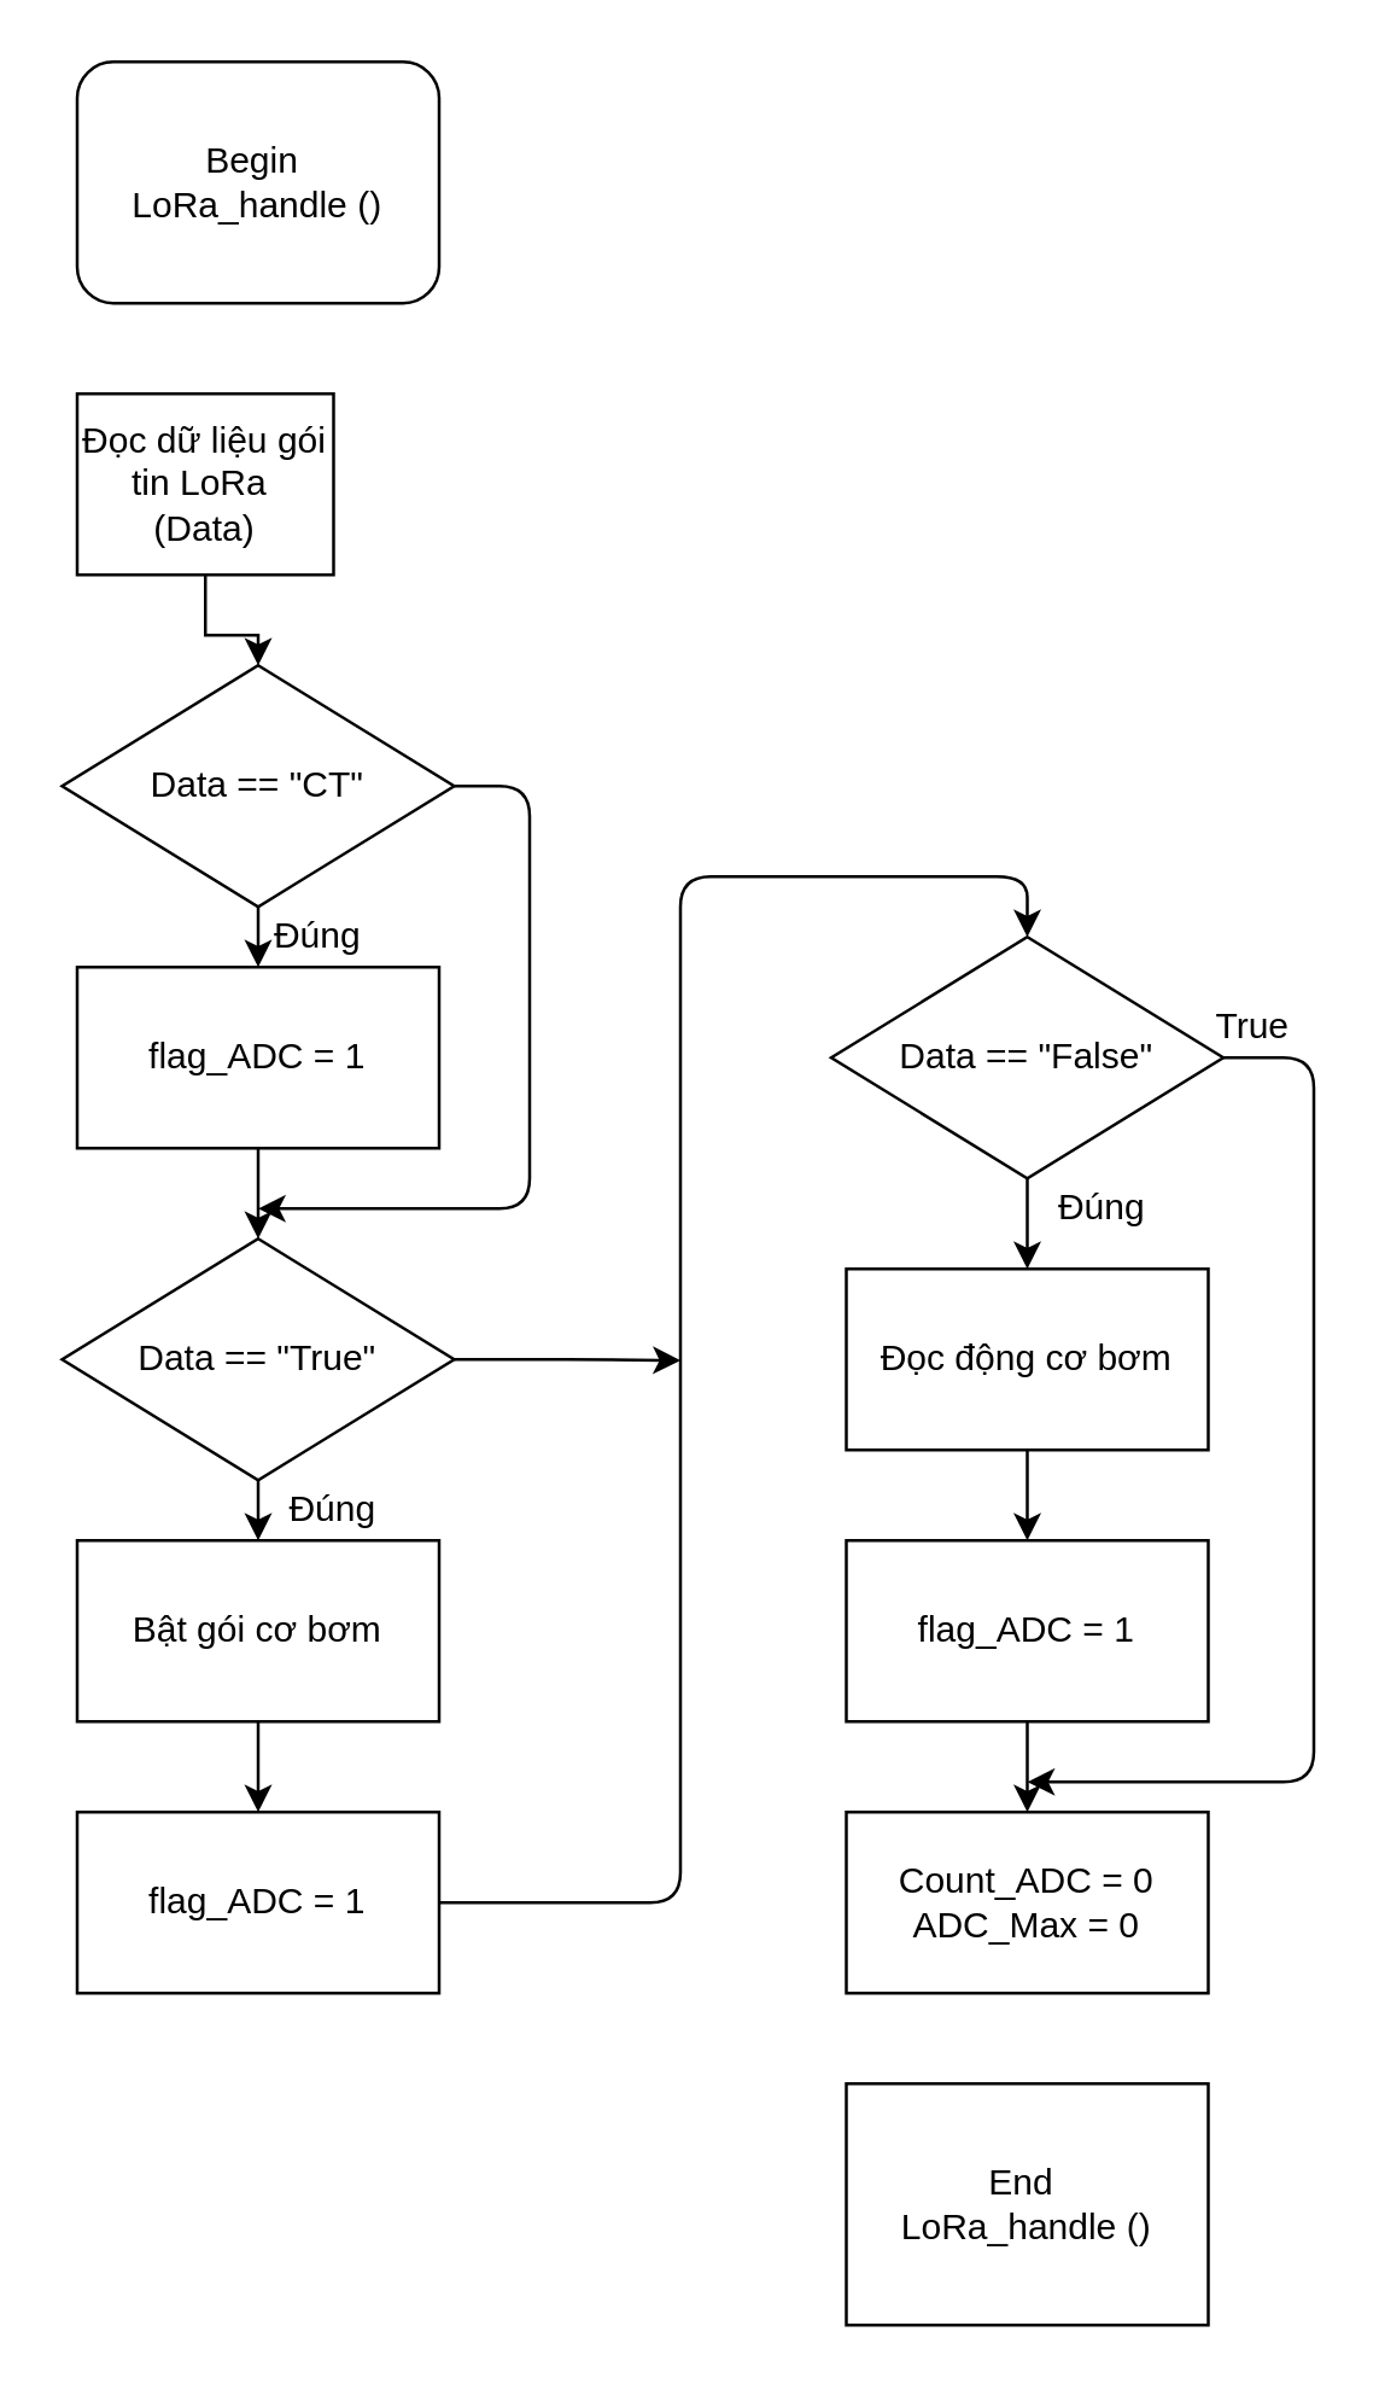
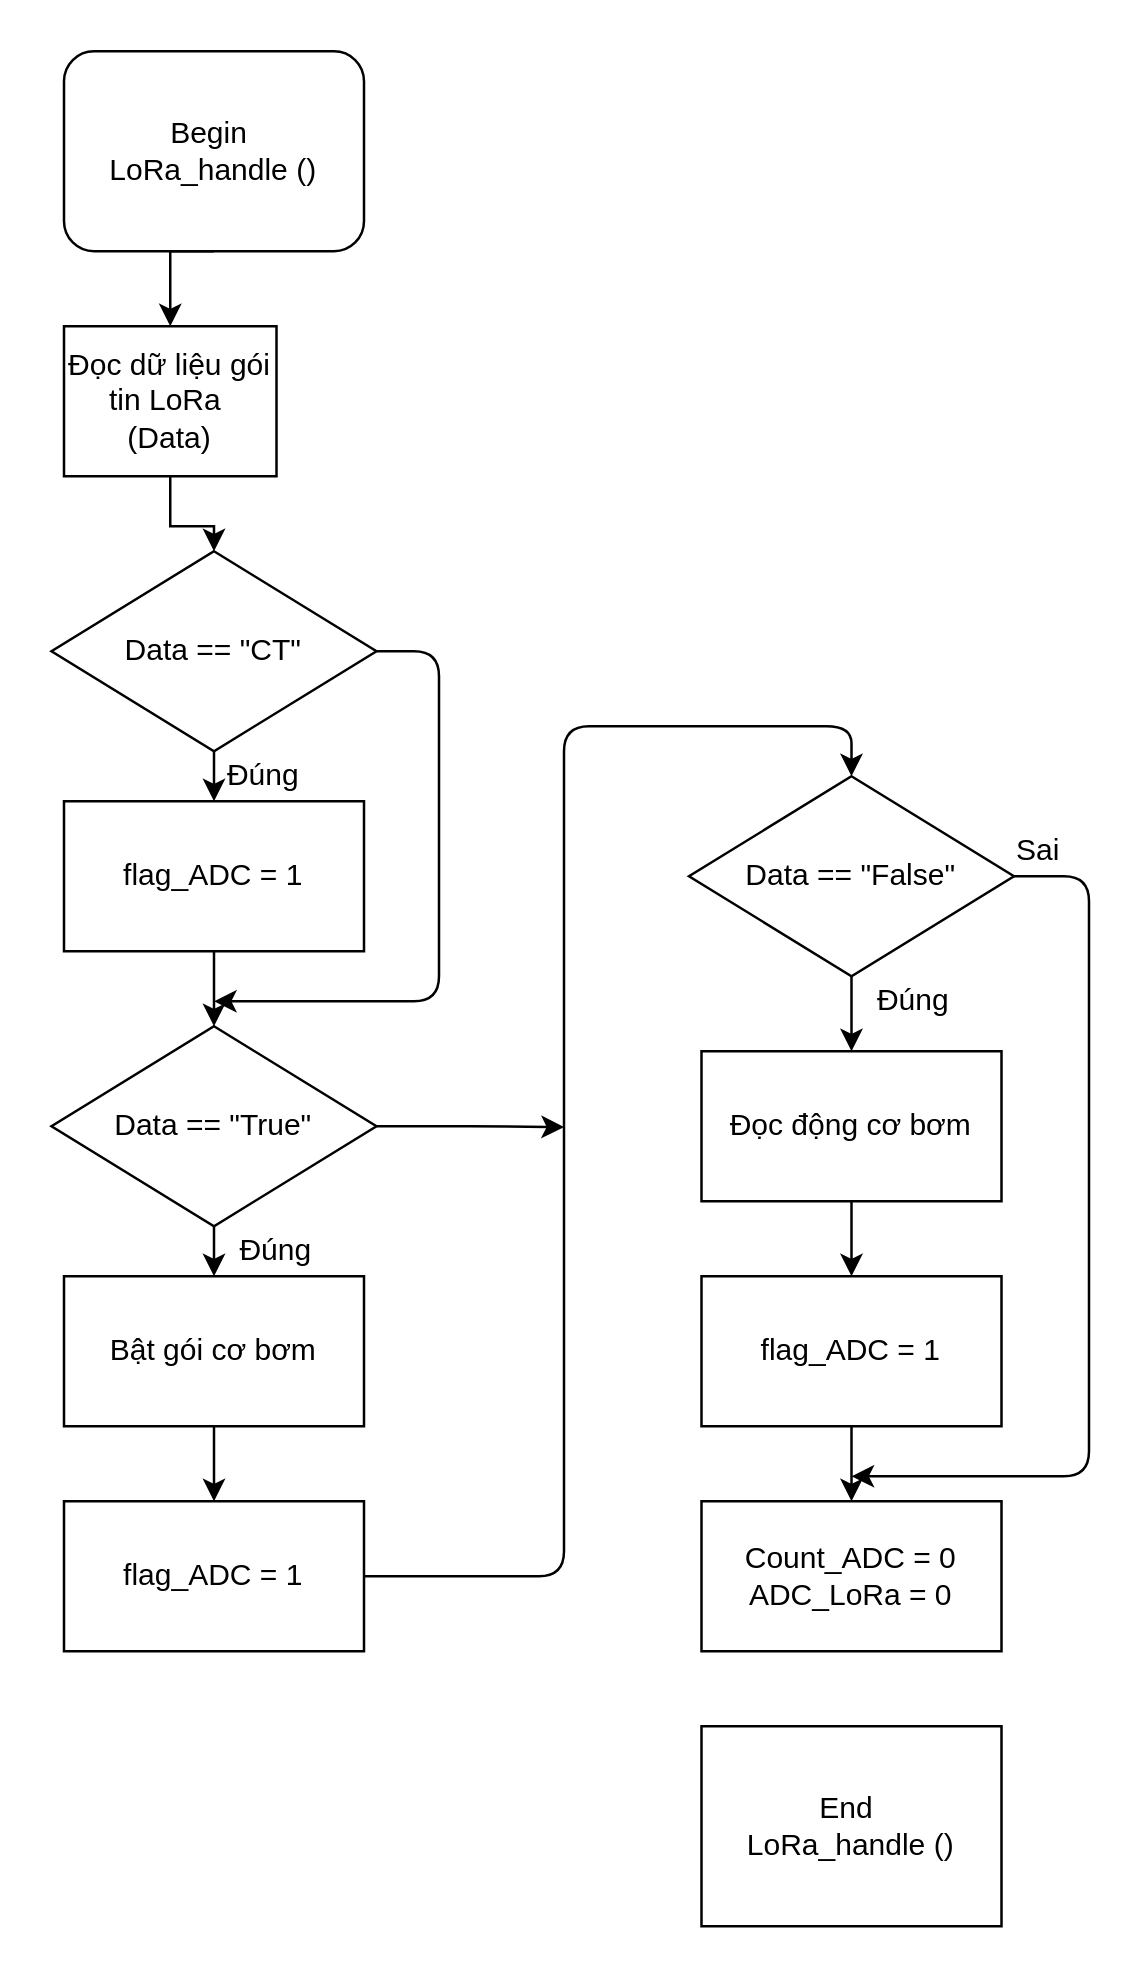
  <mxCell id="0" />
  <mxCell id="1" parent="0" />
+ <mxCell id="2" style="edgeStyle=orthogonalEdgeStyle;rounded=0;orthogonalLoop=1;jettySize=auto;html=1;exitX=0.5;exitY=1;exitDx=0;exitDy=0;entryX=0.5;entryY=0;entryDx=0;entryDy=0;" edge="1" parent="1" source="3" target="5"><mxGeometry relative="1" as="geometry" /></mxCell>
  <mxCell id="3" value="Begin&amp;nbsp;&lt;br&gt;LoRa_handle ()" style="whiteSpace=wrap;html=1;rounded=1;" vertex="1" parent="1"><mxGeometry x="25" y="20" width="120" height="80" as="geometry" /></mxCell>
  <mxCell id="4" style="edgeStyle=orthogonalEdgeStyle;rounded=0;orthogonalLoop=1;jettySize=auto;html=1;exitX=0.5;exitY=1;exitDx=0;exitDy=0;" edge="1" parent="1" source="5" target="7"><mxGeometry relative="1" as="geometry" /></mxCell>
  <mxCell id="5" value="Đọc dữ liệu gói tin LoRa&amp;nbsp; (Data)" style="rounded=0;whiteSpace=wrap;html=1;" vertex="1" parent="1"><mxGeometry x="25" y="130" width="85" height="60" as="geometry" /></mxCell>
  <mxCell id="6" style="edgeStyle=orthogonalEdgeStyle;rounded=0;orthogonalLoop=1;jettySize=auto;html=1;exitX=0.5;exitY=1;exitDx=0;exitDy=0;entryX=0.5;entryY=0;entryDx=0;entryDy=0;" edge="1" parent="1" source="7" target="9"><mxGeometry relative="1" as="geometry" /></mxCell>
  <mxCell id="7" value="Data == &quot;CT&quot;" style="rhombus;whiteSpace=wrap;html=1;" vertex="1" parent="1"><mxGeometry x="20" y="220" width="130" height="80" as="geometry" /></mxCell>
  <mxCell id="8" style="edgeStyle=orthogonalEdgeStyle;rounded=0;orthogonalLoop=1;jettySize=auto;html=1;exitX=0.5;exitY=1;exitDx=0;exitDy=0;entryX=0.5;entryY=0;entryDx=0;entryDy=0;" edge="1" parent="1" source="9" target="12"><mxGeometry relative="1" as="geometry" /></mxCell>
  <mxCell id="9" value="flag_ADC = 1" style="rounded=0;whiteSpace=wrap;html=1;" vertex="1" parent="1"><mxGeometry x="25" y="320" width="120" height="60" as="geometry" /></mxCell>
  <mxCell id="10" style="edgeStyle=orthogonalEdgeStyle;rounded=0;orthogonalLoop=1;jettySize=auto;html=1;exitX=0.5;exitY=1;exitDx=0;exitDy=0;entryX=0.5;entryY=0;entryDx=0;entryDy=0;" edge="1" parent="1" source="12" target="14"><mxGeometry relative="1" as="geometry" /></mxCell>
  <mxCell id="11" style="edgeStyle=orthogonalEdgeStyle;rounded=0;orthogonalLoop=1;jettySize=auto;html=1;exitX=1;exitY=0.5;exitDx=0;exitDy=0;" edge="1" parent="1" source="12"><mxGeometry relative="1" as="geometry"><mxPoint x="225" y="450.333" as="targetPoint" /></mxGeometry></mxCell>
  <mxCell id="12" value="Data == &quot;True&quot;" style="rhombus;whiteSpace=wrap;html=1;" vertex="1" parent="1"><mxGeometry x="20" y="410" width="130" height="80" as="geometry" /></mxCell>
  <mxCell id="13" style="edgeStyle=orthogonalEdgeStyle;rounded=0;orthogonalLoop=1;jettySize=auto;html=1;exitX=0.5;exitY=1;exitDx=0;exitDy=0;entryX=0.5;entryY=0;entryDx=0;entryDy=0;" edge="1" parent="1" source="14" target="15"><mxGeometry relative="1" as="geometry" /></mxCell>
  <mxCell id="14" value="Bật gói cơ bơm" style="rounded=0;whiteSpace=wrap;html=1;" vertex="1" parent="1"><mxGeometry x="25" y="510" width="120" height="60" as="geometry" /></mxCell>
  <mxCell id="15" value="flag_ADC = 1" style="rounded=0;whiteSpace=wrap;html=1;" vertex="1" parent="1"><mxGeometry x="25" y="600" width="120" height="60" as="geometry" /></mxCell>
  <mxCell id="16" style="edgeStyle=orthogonalEdgeStyle;rounded=0;orthogonalLoop=1;jettySize=auto;html=1;exitX=0.5;exitY=1;exitDx=0;exitDy=0;entryX=0.5;entryY=0;entryDx=0;entryDy=0;" edge="1" source="17" target="19" parent="1"><mxGeometry relative="1" as="geometry" /></mxCell>
  <mxCell id="17" value="Data == &quot;False&quot;" style="rhombus;whiteSpace=wrap;html=1;" vertex="1" parent="1"><mxGeometry x="275" y="310" width="130" height="80" as="geometry" /></mxCell>
  <mxCell id="18" style="edgeStyle=orthogonalEdgeStyle;rounded=0;orthogonalLoop=1;jettySize=auto;html=1;exitX=0.5;exitY=1;exitDx=0;exitDy=0;entryX=0.5;entryY=0;entryDx=0;entryDy=0;" edge="1" source="19" target="21" parent="1"><mxGeometry relative="1" as="geometry" /></mxCell>
  <mxCell id="19" value="Đọc động cơ bơm" style="rounded=0;whiteSpace=wrap;html=1;" vertex="1" parent="1"><mxGeometry x="280" y="420" width="120" height="60" as="geometry" /></mxCell>
  <mxCell id="20" style="edgeStyle=orthogonalEdgeStyle;rounded=0;orthogonalLoop=1;jettySize=auto;html=1;exitX=0.5;exitY=1;exitDx=0;exitDy=0;entryX=0.5;entryY=0;entryDx=0;entryDy=0;" edge="1" parent="1" source="21" target="27"><mxGeometry relative="1" as="geometry" /></mxCell>
  <mxCell id="21" value="flag_ADC = 1" style="rounded=0;whiteSpace=wrap;html=1;" vertex="1" parent="1"><mxGeometry x="280" y="510" width="120" height="60" as="geometry" /></mxCell>
  <mxCell id="22" value="End&amp;nbsp;&lt;br&gt;LoRa_handle ()" style="whiteSpace=wrap;html=1;rounded=0;" vertex="1" parent="1"><mxGeometry x="280" y="690" width="120" height="80" as="geometry" /></mxCell>
  <mxCell id="23" value="Đúng" style="text;html=1;strokeColor=none;fillColor=none;align=center;verticalAlign=middle;whiteSpace=wrap;rounded=0;" vertex="1" parent="1"><mxGeometry x="85" y="300" width="40" height="20" as="geometry" /></mxCell>
  <mxCell id="24" value="Đúng" style="text;html=1;strokeColor=none;fillColor=none;align=center;verticalAlign=middle;whiteSpace=wrap;rounded=0;" vertex="1" parent="1"><mxGeometry x="90" y="490" width="40" height="20" as="geometry" /></mxCell>
- <mxCell id="25" value="True" style="text;html=1;strokeColor=none;fillColor=none;align=center;verticalAlign=middle;whiteSpace=wrap;rounded=0;" vertex="1" parent="1"><mxGeometry x="395" y="330" width="40" height="20" as="geometry" /></mxCell>
+ <mxCell id="25" value="Sai" style="text;html=1;strokeColor=none;fillColor=none;align=center;verticalAlign=middle;whiteSpace=wrap;rounded=0;" vertex="1" parent="1"><mxGeometry x="395" y="330" width="40" height="20" as="geometry" /></mxCell>
  <mxCell id="26" value="Đúng" style="text;html=1;strokeColor=none;fillColor=none;align=center;verticalAlign=middle;whiteSpace=wrap;rounded=0;" vertex="1" parent="1"><mxGeometry x="345" y="390" width="40" height="20" as="geometry" /></mxCell>
- <mxCell id="27" value="Count_ADC = 0&lt;br&gt;ADC_Max = 0" style="rounded=0;whiteSpace=wrap;html=1;" vertex="1" parent="1"><mxGeometry x="280" y="600" width="120" height="60" as="geometry" /></mxCell>
+ <mxCell id="27" value="Count_ADC = 0&lt;br&gt;ADC_LoRa = 0" style="rounded=0;whiteSpace=wrap;html=1;" vertex="1" parent="1"><mxGeometry x="280" y="600" width="120" height="60" as="geometry" /></mxCell>
  <mxCell id="28" value="" style="endArrow=classic;html=1;exitX=1;exitY=0.5;exitDx=0;exitDy=0;" edge="1" parent="1" source="7"><mxGeometry width="50" height="50" relative="1" as="geometry"><mxPoint x="155" y="350" as="sourcePoint" /><mxPoint x="85" y="400" as="targetPoint" /><Array as="points"><mxPoint x="175" y="260" /><mxPoint x="175" y="400" /></Array></mxGeometry></mxCell>
  <mxCell id="29" value="" style="endArrow=classic;html=1;exitX=1;exitY=0.5;exitDx=0;exitDy=0;entryX=0.5;entryY=0;entryDx=0;entryDy=0;" edge="1" parent="1" source="15" target="17"><mxGeometry width="50" height="50" relative="1" as="geometry"><mxPoint x="175" y="420" as="sourcePoint" /><mxPoint x="225" y="370" as="targetPoint" /><Array as="points"><mxPoint x="225" y="630" /><mxPoint x="225" y="290" /><mxPoint x="340" y="290" /></Array></mxGeometry></mxCell>
  <mxCell id="30" value="" style="endArrow=classic;html=1;exitX=1;exitY=0.5;exitDx=0;exitDy=0;" edge="1" parent="1" source="17"><mxGeometry width="50" height="50" relative="1" as="geometry"><mxPoint x="345" y="500" as="sourcePoint" /><mxPoint x="340" y="590" as="targetPoint" /><Array as="points"><mxPoint x="435" y="350" /><mxPoint x="435" y="590" /></Array></mxGeometry></mxCell>
